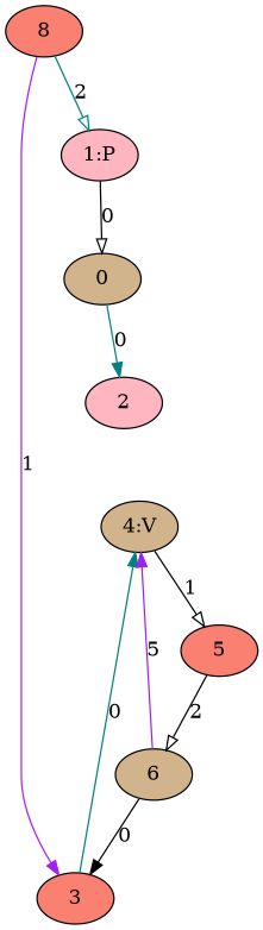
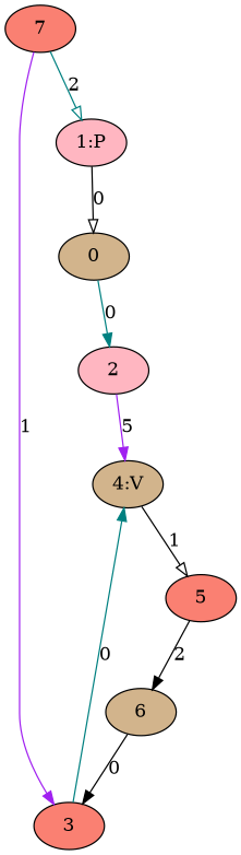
  digraph {
    node [fillcolor=tan style=filled]
    edge [arrowhead=normal color=black]
    2 [fillcolor=lightpink]
    0
    3 [fillcolor=salmon]
    6
    "4:V"
-   7 [fillcolor=salmon label=8]
+   7 [fillcolor=salmon]
    "1:P" [fillcolor=lightpink]
    5 [fillcolor=salmon]
    0 -> 2 [color=teal label=0]
    3 -> "4:V" [color=teal label=0]
    6 -> 3 [label=0]
-   6 -> "4:V" [color=purple label=5]
+   2 -> "4:V" [color=purple label=5]
    "4:V" -> 5 [arrowhead=onormal label=1]
    7 -> 3 [color=purple label=1]
    7 -> "1:P" [arrowhead=onormal color=teal label=2]
    "1:P" -> 0 [arrowhead=onormal label=0]
-   5 -> 6 [arrowhead=onormal label=2]
+   5 -> 6 [label=2]
  }
